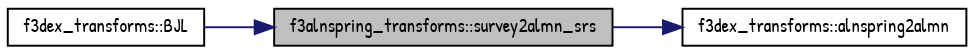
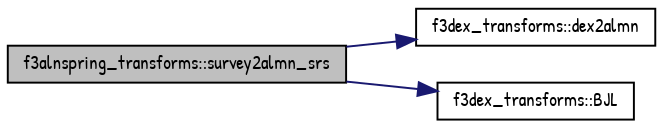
  digraph {
    fontname="Patrick Hand"
    rankdir=LR
    node [color=black fillcolor=white fontname="Patrick Hand" fontsize=10 shape=record style=filled]
    edge [color=midnightblue fontname="Patrick Hand" fontsize=10 labelfontname=Helvetica labelfontsize=10 style=solid]
    n1 [fillcolor=grey75 fontcolor=black height=0.2 label="f3alnspring_transforms::survey2almn_srs" width=0.4]
-   n2 [height=0.2 label="f3dex_transforms::alnspring2almn" width=0.4]
+   n2 [height=0.2 label="f3dex_transforms::dex2almn" width=0.4]
    n3 [height=0.2 label="f3dex_transforms::BJL" width=0.4]
    n1 -> n2
-   n3 -> n1
+   n1 -> n3
  }
